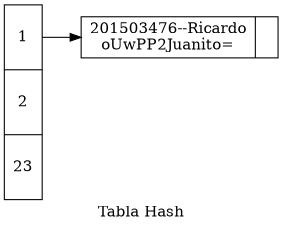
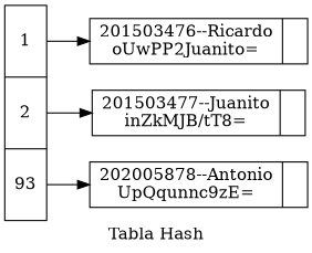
  digraph {
    label=" Tabla Hash "
    nodesep=0.08
    rankdir=LR
    node [shape=record]
-   n1 [height=2.5 label="  <f0>1| <f1>2| <f2>23 " width=0.1]
+   n1 [height=2.5 label="  <f0>1| <f1>2| <f2>93 " width=0.1]
    n2 [height=0.1 label=" {201503476--Ricardo\noUwPP2Juanito=|}" width=0.1]
+   n3 [height=0.1 label=" {201503477--Juanito\ninZkMJB/tT8=|}" width=0.1]
+   n4 [height=0.1 label=" {202005878--Antonio\nUpQqunnc9zE=|}" width=0.1]
    n1 -> n2 [tailport=f0]
+   n1 -> n3 [tailport=f1]
+   n1 -> n4 [tailport=f2]
  }
